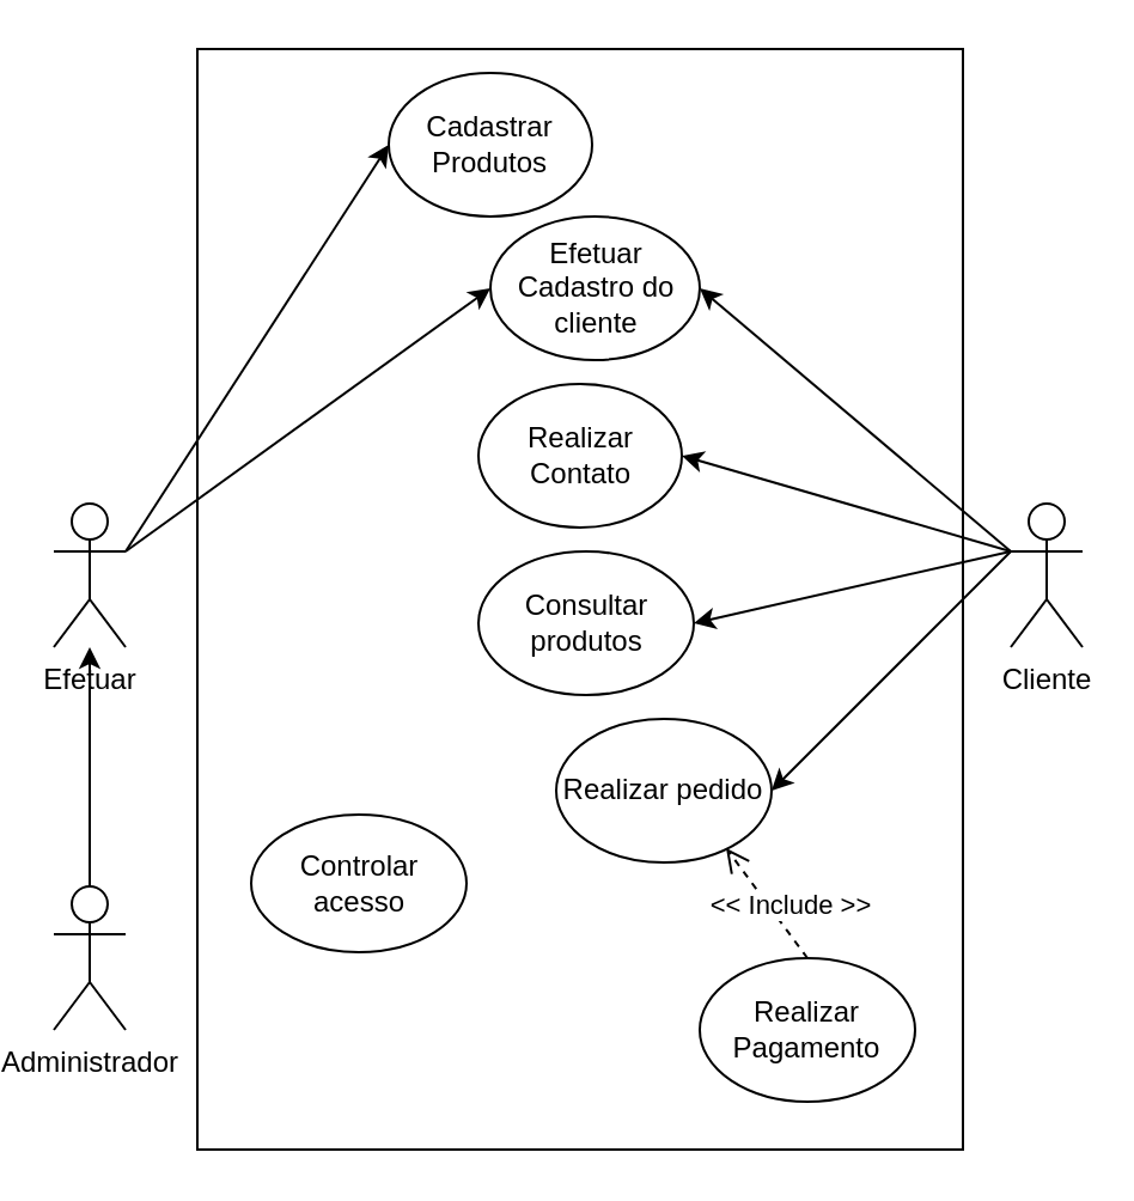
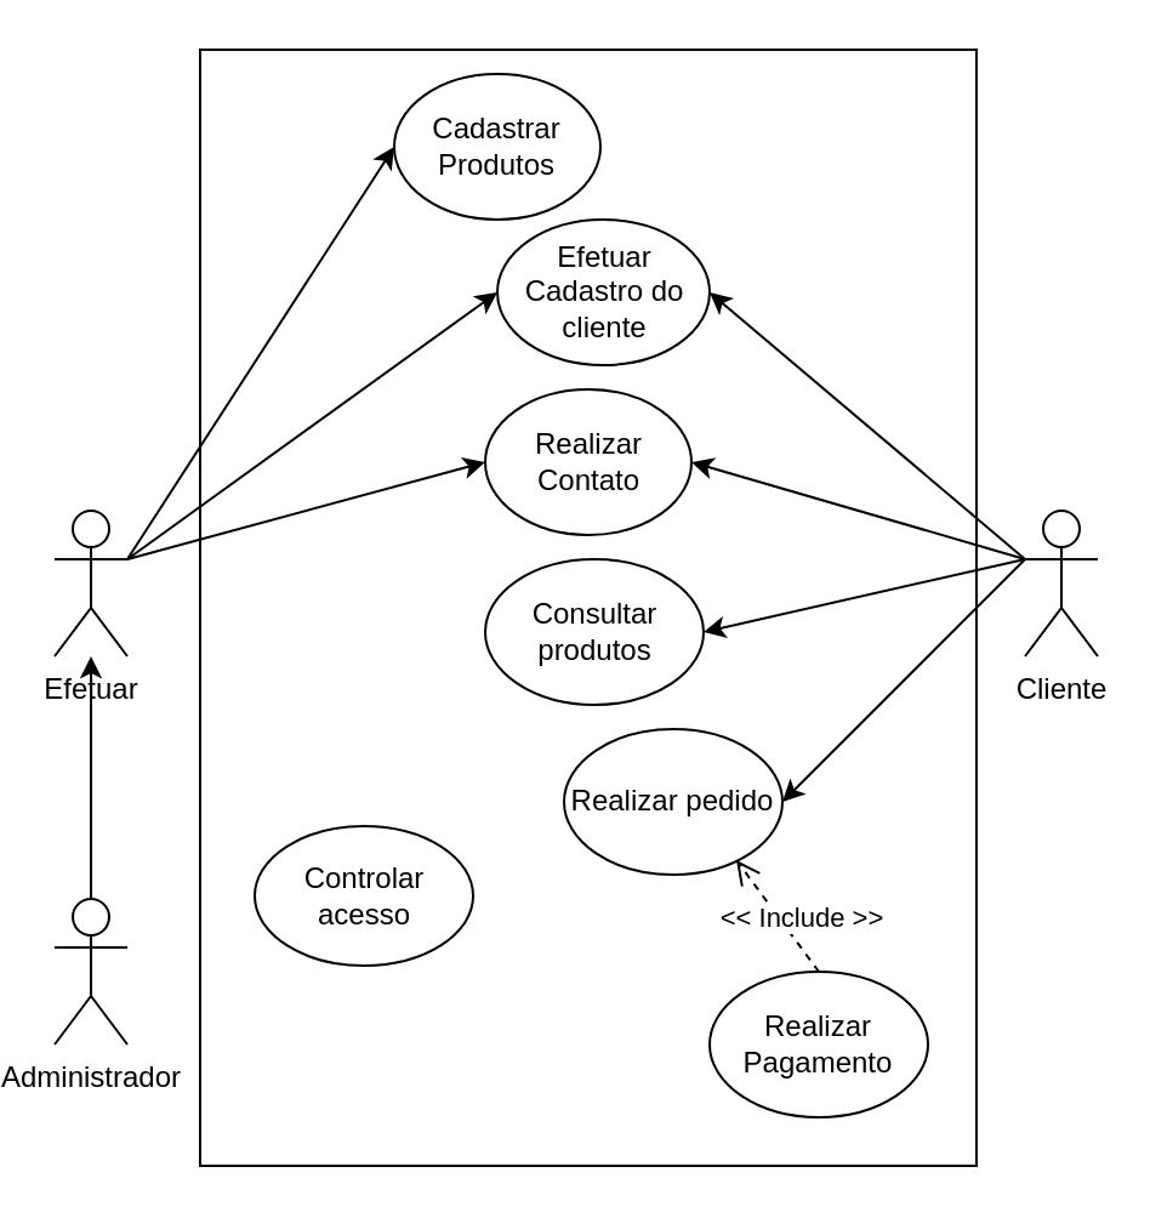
  <mxCell id="0" />
  <mxCell id="1" parent="0" />
  <mxCell id="2" value="" style="rounded=0;whiteSpace=wrap;html=1;" parent="1" vertex="1"><mxGeometry x="80" y="20" width="320" height="460" as="geometry" /></mxCell>
  <mxCell id="3" value="Efetuar" style="shape=umlActor;verticalLabelPosition=bottom;verticalAlign=top;html=1;outlineConnect=0;" parent="1" vertex="1"><mxGeometry x="20" y="210" width="30" height="60" as="geometry" /></mxCell>
  <mxCell id="4" value="" style="edgeStyle=orthogonalEdgeStyle;rounded=0;orthogonalLoop=1;jettySize=auto;html=1;" parent="1" source="5" target="3" edge="1"><mxGeometry relative="1" as="geometry" /></mxCell>
  <mxCell id="5" value="Administrador" style="shape=umlActor;verticalLabelPosition=bottom;verticalAlign=top;html=1;outlineConnect=0;" parent="1" vertex="1"><mxGeometry x="20" y="370" width="30" height="60" as="geometry" /></mxCell>
  <mxCell id="6" value="Cliente" style="shape=umlActor;verticalLabelPosition=bottom;verticalAlign=top;html=1;outlineConnect=0;" parent="1" vertex="1"><mxGeometry x="420" y="210" width="30" height="60" as="geometry" /></mxCell>
+ <mxCell id="7" value="" style="endArrow=classic;html=1;exitX=1;exitY=0.333;exitDx=0;exitDy=0;exitPerimeter=0;entryX=0;entryY=0.5;entryDx=0;entryDy=0;" parent="1" source="3" target="8" edge="1"><mxGeometry width="50" height="50" relative="1" as="geometry"><mxPoint x="100" y="260" as="sourcePoint" /><mxPoint x="120" y="190" as="targetPoint" /></mxGeometry></mxCell>
  <mxCell id="8" value="Realizar Contato" style="ellipse;whiteSpace=wrap;html=1;" parent="1" vertex="1"><mxGeometry x="197.5" y="160" width="85" height="60" as="geometry" /></mxCell>
  <mxCell id="9" value="" style="endArrow=classic;html=1;exitX=0;exitY=0.333;exitDx=0;exitDy=0;exitPerimeter=0;entryX=1;entryY=0.5;entryDx=0;entryDy=0;" parent="1" source="6" target="8" edge="1"><mxGeometry width="50" height="50" relative="1" as="geometry"><mxPoint x="290" y="370" as="sourcePoint" /><mxPoint x="340" y="320" as="targetPoint" /></mxGeometry></mxCell>
  <mxCell id="10" value="Realizar Pagamento" style="ellipse;whiteSpace=wrap;html=1;" parent="1" vertex="1"><mxGeometry x="290" y="400" width="90" height="60" as="geometry" /></mxCell>
  <mxCell id="11" value="" style="endArrow=classic;html=1;exitX=0;exitY=0.333;exitDx=0;exitDy=0;exitPerimeter=0;entryX=1;entryY=0.5;entryDx=0;entryDy=0;" parent="1" source="6" target="12" edge="1"><mxGeometry width="50" height="50" relative="1" as="geometry"><mxPoint x="350" y="200" as="sourcePoint" /><mxPoint x="290" y="150" as="targetPoint" /></mxGeometry></mxCell>
  <mxCell id="12" value="Efetuar Cadastro do cliente" style="ellipse;whiteSpace=wrap;html=1;" parent="1" vertex="1"><mxGeometry x="202.5" y="90" width="87.5" height="60" as="geometry" /></mxCell>
  <mxCell id="13" value="" style="endArrow=classic;html=1;exitX=1;exitY=0.333;exitDx=0;exitDy=0;exitPerimeter=0;entryX=0;entryY=0.5;entryDx=0;entryDy=0;" parent="1" source="3" target="12" edge="1"><mxGeometry width="50" height="50" relative="1" as="geometry"><mxPoint x="60" y="210" as="sourcePoint" /><mxPoint x="110" y="160" as="targetPoint" /></mxGeometry></mxCell>
  <mxCell id="14" value="" style="endArrow=classic;html=1;exitX=0;exitY=0.333;exitDx=0;exitDy=0;exitPerimeter=0;entryX=1;entryY=0.5;entryDx=0;entryDy=0;" parent="1" source="6" target="15" edge="1"><mxGeometry width="50" height="50" relative="1" as="geometry"><mxPoint x="290" y="270" as="sourcePoint" /><mxPoint x="280" y="90" as="targetPoint" /></mxGeometry></mxCell>
  <mxCell id="15" value="Consultar produtos" style="ellipse;whiteSpace=wrap;html=1;" parent="1" vertex="1"><mxGeometry x="197.5" y="230" width="90" height="60" as="geometry" /></mxCell>
  <mxCell id="16" value="" style="endArrow=classic;html=1;exitX=1;exitY=0.333;exitDx=0;exitDy=0;exitPerimeter=0;entryX=0;entryY=0.5;entryDx=0;entryDy=0;" parent="1" source="3" target="17" edge="1"><mxGeometry width="50" height="50" relative="1" as="geometry"><mxPoint x="80" y="300" as="sourcePoint" /><mxPoint x="110" y="280" as="targetPoint" /></mxGeometry></mxCell>
  <mxCell id="17" value="Cadastrar Produtos" style="ellipse;whiteSpace=wrap;html=1;" parent="1" vertex="1"><mxGeometry x="160" y="30" width="85" height="60" as="geometry" /></mxCell>
  <mxCell id="18" value="" style="endArrow=classic;html=1;exitX=0;exitY=0.333;exitDx=0;exitDy=0;exitPerimeter=0;entryX=1;entryY=0.5;entryDx=0;entryDy=0;" parent="1" source="6" target="19" edge="1"><mxGeometry width="50" height="50" relative="1" as="geometry"><mxPoint x="290" y="270" as="sourcePoint" /><mxPoint x="310" y="260" as="targetPoint" /></mxGeometry></mxCell>
  <mxCell id="19" value="Realizar pedido" style="ellipse;whiteSpace=wrap;html=1;" parent="1" vertex="1"><mxGeometry x="230" y="300" width="90" height="60" as="geometry" /></mxCell>
  <mxCell id="20" value="&amp;lt;&amp;lt; Include &amp;gt;&amp;gt;" style="html=1;verticalAlign=bottom;endArrow=open;dashed=1;endSize=8;exitX=0.5;exitY=0;exitDx=0;exitDy=0;entryX=0.789;entryY=0.9;entryDx=0;entryDy=0;entryPerimeter=0;" parent="1" source="10" target="19" edge="1"><mxGeometry x="-0.459" y="-2" relative="1" as="geometry"><mxPoint x="170" y="330" as="sourcePoint" /><mxPoint x="150" y="280" as="targetPoint" /><mxPoint as="offset" /></mxGeometry></mxCell>
  <mxCell id="21" value="Controlar acesso" style="ellipse;whiteSpace=wrap;html=1;" parent="1" vertex="1"><mxGeometry x="102.5" y="340" width="90" height="57.5" as="geometry" /></mxCell>
